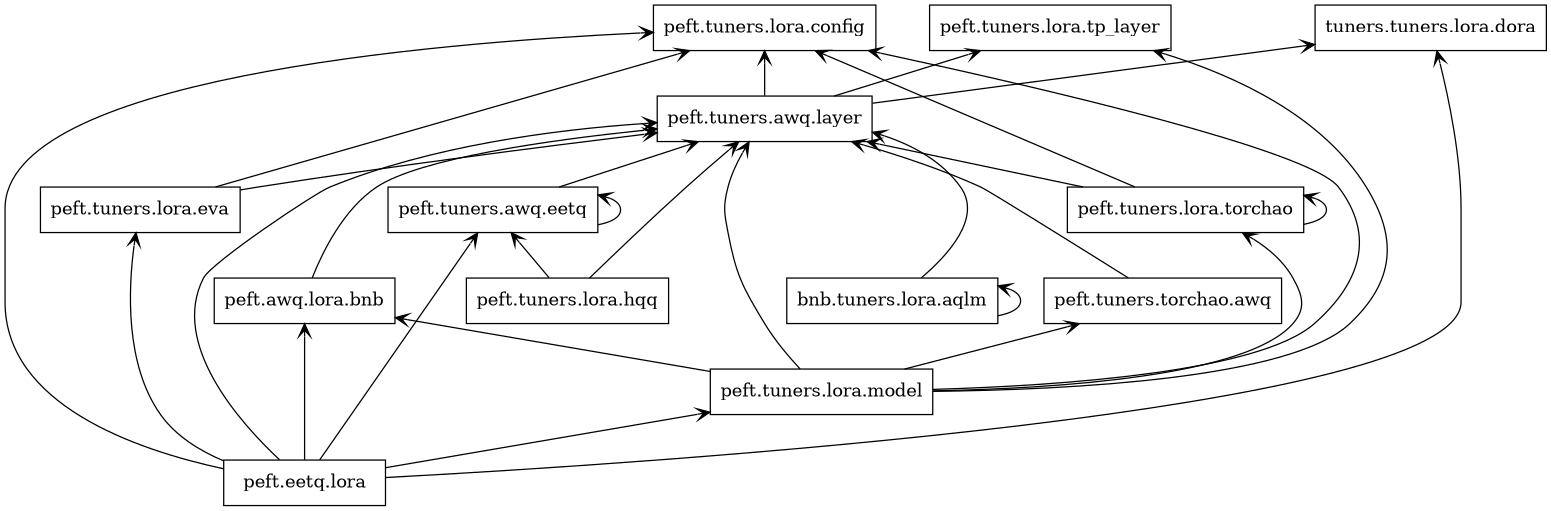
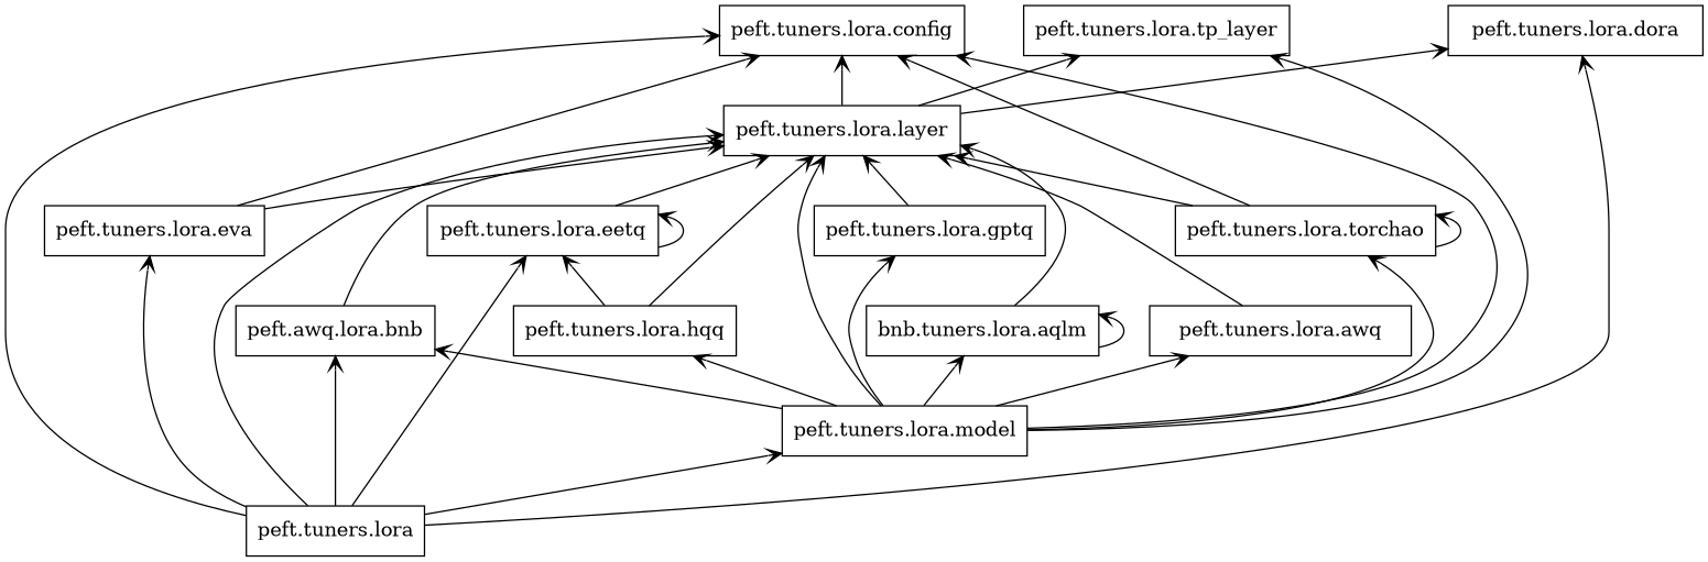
  digraph {
    rankdir=BT
    node [color=black shape=box style=solid]
    edge [arrowhead=open arrowtail=none]
-   n1 [label="peft.eetq.lora"]
+   n1 [label="peft.tuners.lora"]
    n2 [label="peft.awq.lora.bnb"]
    n3 [label="peft.tuners.lora.config"]
-   n4 [label="peft.tuners.awq.eetq"]
+   n4 [label="peft.tuners.lora.eetq"]
    n5 [label="peft.tuners.lora.eva"]
-   n6 [label="peft.tuners.awq.layer"]
+   n6 [label="peft.tuners.lora.layer"]
    n7 [label="peft.tuners.lora.model"]
-   n8 [label="tuners.tuners.lora.dora"]
+   n8 [label="peft.tuners.lora.dora"]
+   n9 [label="peft.tuners.lora.gptq"]
    n10 [label="peft.tuners.lora.tp_layer"]
    n11 [label="bnb.tuners.lora.aqlm"]
-   n12 [label="peft.tuners.torchao.awq"]
+   n12 [label="peft.tuners.lora.awq"]
    n13 [label="peft.tuners.lora.hqq"]
    n14 [label="peft.tuners.lora.torchao"]
    n1 -> n2
    n1 -> n3
    n1 -> n4
    n1 -> n5
    n1 -> n6
    n1 -> n7
    n1 -> n8
    n2 -> n6
    n4 -> n4
    n4 -> n6
    n5 -> n3
    n5 -> n6
    n6 -> n3
    n6 -> n8
    n6 -> n10
    n7 -> n2
    n7 -> n3
    n7 -> n6
+   n7 -> n9
    n7 -> n10
+   n7 -> n11
    n7 -> n12
+   n7 -> n13
    n7 -> n14
+   n9 -> n6
    n11 -> n6
    n11 -> n11
    n12 -> n6
    n13 -> n4
    n13 -> n6
    n14 -> n3
    n14 -> n6
    n14 -> n14
  }
